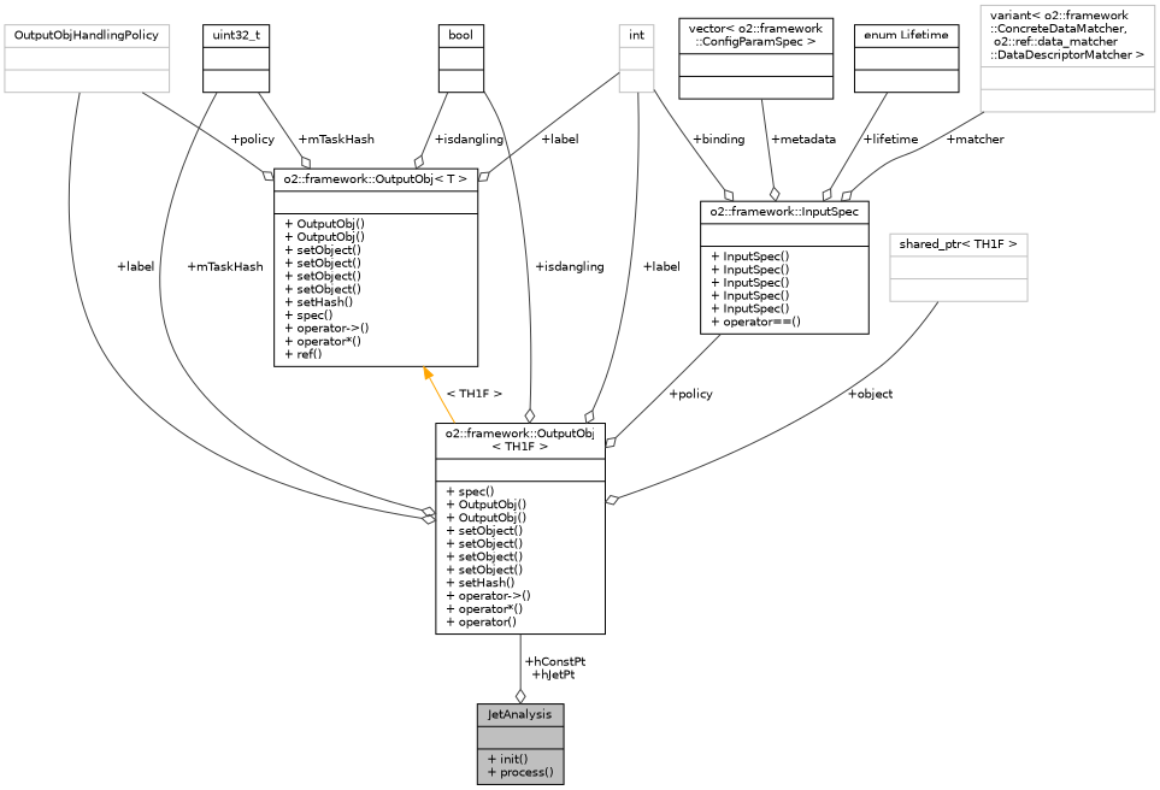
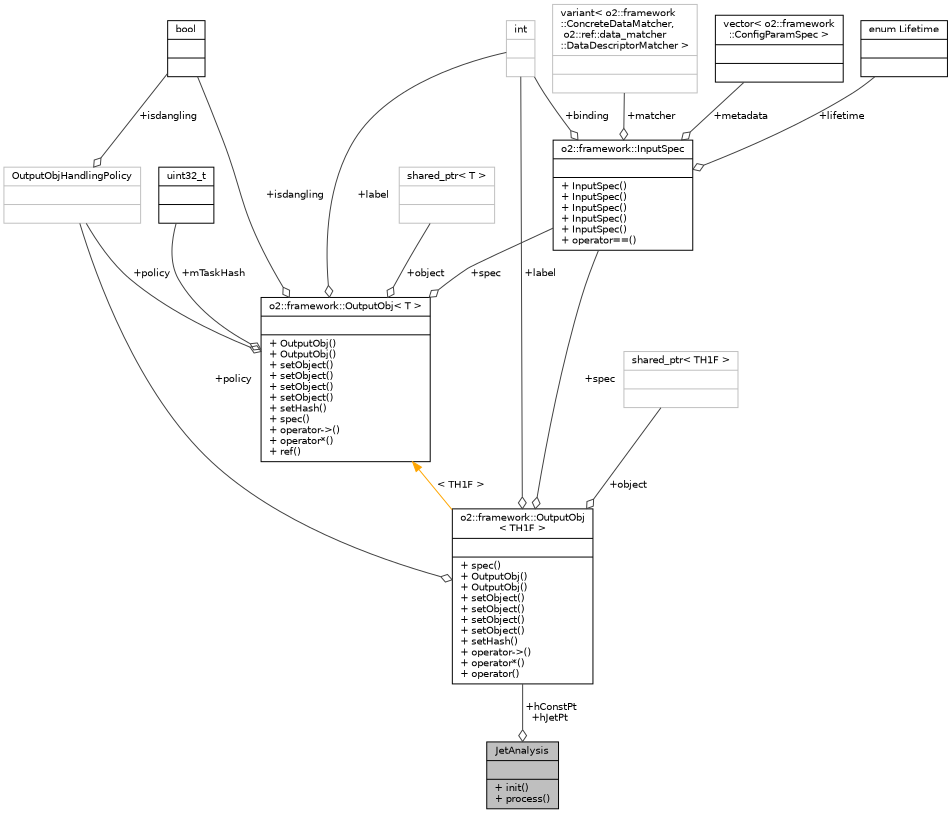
  digraph {
    node [color=black fontname=Helvetica fontsize=10 shape=record]
    edge [arrowhead=odiamond color=grey25 fontname=Helvetica fontsize=10 labelfontname=Helvetica labelfontsize=10 style=solid]
    n1 [fillcolor=grey75 fontcolor=black height=0.2 label="{JetAnalysis\n||+ init()\l+ process()\l}" style=filled width=0.4]
    n2 [height=0.2 label="{o2::framework::OutputObj\l\< TH1F \>\n||+ spec()\l+ OutputObj()\l+ OutputObj()\l+ setObject()\l+ setObject()\l+ setObject()\l+ setObject()\l+ setHash()\l+ operator-\>()\l+ operator*()\l+ operator()\l}" width=0.4]
    n3 [color=grey75 height=0.2 label="{OutputObjHandlingPolicy\n||}" width=0.4]
    n4 [height=0.2 label="{o2::framework::OutputObj\< T \>\n||+ OutputObj()\l+ OutputObj()\l+ setObject()\l+ setObject()\l+ setObject()\l+ setObject()\l+ setHash()\l+ spec()\l+ operator-\>()\l+ operator*()\l+ ref()\l}" width=0.4]
    n5 [height=0.2 label="{uint32_t\n||}" width=0.4]
    n6 [color=grey75 height=0.2 label="{int\n||}" width=0.4]
    n7 [height=0.2 label="{o2::framework::InputSpec\n||+ InputSpec()\l+ InputSpec()\l+ InputSpec()\l+ InputSpec()\l+ InputSpec()\l+ operator==()\l}" width=0.4]
    n8 [height=0.2 label="{bool\n||}" width=0.4]
    n9 [height=0.2 label="{vector\< o2::framework\l::ConfigParamSpec \>\n||}" width=0.4]
    n10 [height=0.2 label="{enum Lifetime\n||}" width=0.4]
    n11 [color=grey75 height=0.2 label="{variant\< o2::framework\l::ConcreteDataMatcher,\l o2::ref::data_matcher\l::DataDescriptorMatcher \>\n||}" width=0.4]
    n12 [color=grey75 height=0.2 label="{shared_ptr\< TH1F \>\n||}" width=0.4]
+   n13 [color=grey75 height=0.2 label="{shared_ptr\< T \>\n||}" width=0.4]
    n2 -> n1 [label=" +hConstPt\n+hJetPt"]
-   n3 -> n2 [label=" +label"]
+   n3 -> n2 [label=" +policy"]
    n3 -> n4 [label=" +policy"]
    n4 -> n2 [color=orange dir=back label=" \< TH1F \>" arrowhead=""]
-   n5 -> n2 [label=" +mTaskHash"]
    n5 -> n4 [label=" +mTaskHash"]
    n6 -> n2 [label=" +label"]
    n6 -> n4 [label=" +label"]
    n6 -> n7 [label=" +binding"]
-   n7 -> n2 [label=" +policy"]
-   n8 -> n2 [label=" +isdangling"]
+   n7 -> n2 [label=" +spec"]
+   n7 -> n4 [label=" +spec"]
+   n8 -> n3 [label=" +isdangling"]
    n8 -> n4 [label=" +isdangling"]
    n9 -> n7 [label=" +metadata"]
    n10 -> n7 [label=" +lifetime"]
    n11 -> n7 [label=" +matcher"]
    n12 -> n2 [label=" +object"]
+   n13 -> n4 [label=" +object"]
  }
